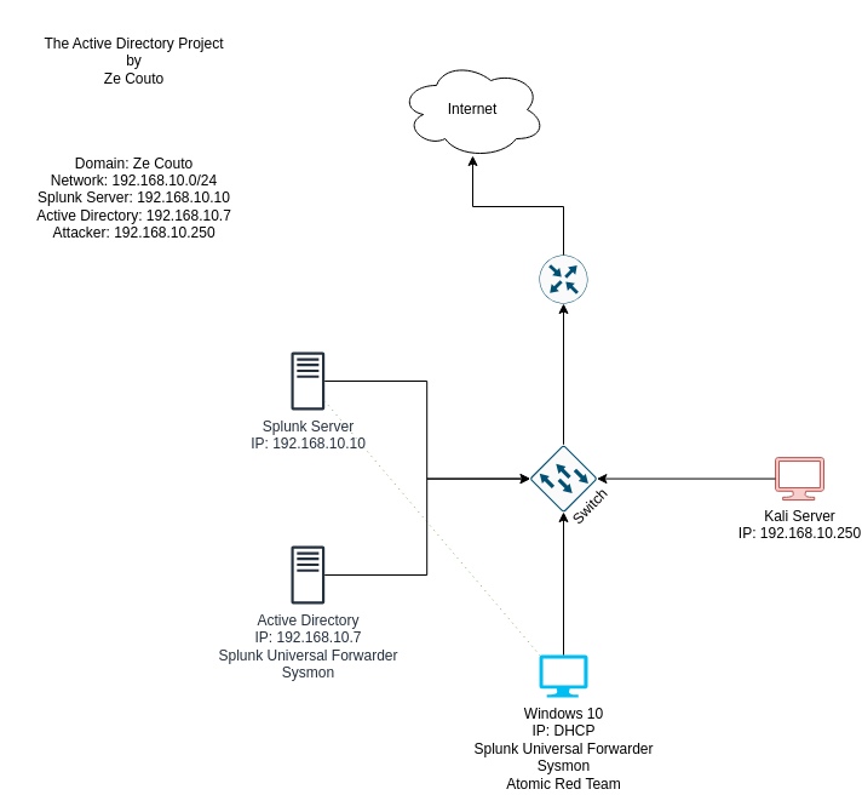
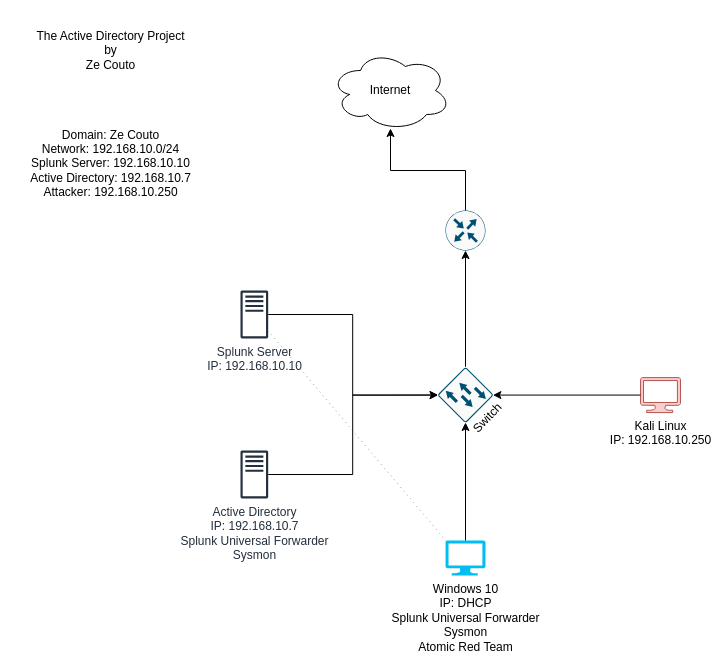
  <mxCell id="0" />
  <mxCell id="1" parent="0" />
  <mxCell id="2" value="Splunk Server&lt;div&gt;IP: 192.168.10.10&lt;/div&gt;" style="sketch=0;outlineConnect=0;fontColor=#232F3E;gradientColor=none;fillColor=#232F3D;strokeColor=none;dashed=0;verticalLabelPosition=bottom;verticalAlign=top;align=center;html=1;fontSize=12;fontStyle=0;aspect=fixed;pointerEvents=1;shape=mxgraph.aws4.traditional_server;" parent="1" vertex="1"><mxGeometry x="240" y="290" width="27.69" height="48" as="geometry" /></mxCell>
  <mxCell id="3" value="Active Directory&lt;div&gt;IP: 192.168.10.7&lt;/div&gt;&lt;div&gt;Splunk Universal Forwarder&lt;/div&gt;&lt;div&gt;Sysmon&lt;/div&gt;" style="sketch=0;outlineConnect=0;fontColor=#232F3E;gradientColor=none;fillColor=#232F3D;strokeColor=none;dashed=0;verticalLabelPosition=bottom;verticalAlign=top;align=center;html=1;fontSize=12;fontStyle=0;aspect=fixed;pointerEvents=1;shape=mxgraph.aws4.traditional_server;" parent="1" vertex="1"><mxGeometry x="240" y="450" width="27.69" height="48" as="geometry" /></mxCell>
  <mxCell id="4" style="rounded=0;orthogonalLoop=1;jettySize=auto;html=1;exitX=0.02;exitY=0.02;exitDx=0;exitDy=0;exitPerimeter=0;endArrow=none;endFill=0;startArrow=none;startFill=0;dashed=1;dashPattern=1 4;fillColor=#d5e8d4;strokeColor=#82b366;" edge="1" parent="1" source="5" target="2"><mxGeometry relative="1" as="geometry" /></mxCell>
  <mxCell id="5" value="Windows 10&lt;div&gt;IP: DHCP&lt;/div&gt;&lt;div&gt;Splunk Universal Forwarder&lt;/div&gt;&lt;div&gt;Sysmon&lt;/div&gt;&lt;div&gt;Atomic Red Team&lt;/div&gt;" style="verticalLabelPosition=bottom;html=1;verticalAlign=top;align=center;strokeColor=none;fillColor=#00BEF2;shape=mxgraph.azure.computer;pointerEvents=1;" parent="1" vertex="1"><mxGeometry x="445" y="540" width="40" height="35" as="geometry" /></mxCell>
- <mxCell id="6" value="Kali Server&lt;div&gt;IP: 192.168.10.250&lt;/div&gt;" style="verticalLabelPosition=bottom;html=1;verticalAlign=top;align=center;strokeColor=#b85450;fillColor=#f8cecc;shape=mxgraph.azure.computer;pointerEvents=1;" parent="1" vertex="1"><mxGeometry x="640" y="377.07" width="40" height="35" as="geometry" /></mxCell>
+ <mxCell id="6" value="Kali Linux&lt;div&gt;IP: 192.168.10.250&lt;/div&gt;" style="verticalLabelPosition=bottom;html=1;verticalAlign=top;align=center;strokeColor=#b85450;fillColor=#f8cecc;shape=mxgraph.azure.computer;pointerEvents=1;" parent="1" vertex="1"><mxGeometry x="640" y="377.07" width="40" height="35" as="geometry" /></mxCell>
  <mxCell id="7" value="Internet" style="ellipse;shape=cloud;whiteSpace=wrap;html=1;" parent="1" vertex="1"><mxGeometry x="330" y="50" width="120" height="80" as="geometry" /></mxCell>
  <mxCell id="8" value="" style="sketch=0;points=[[0.015,0.015,0],[0.985,0.015,0],[0.985,0.985,0],[0.015,0.985,0],[0.25,0,0],[0.5,0,0],[0.75,0,0],[1,0.25,0],[1,0.5,0],[1,0.75,0],[0.75,1,0],[0.5,1,0],[0.25,1,0],[0,0.75,0],[0,0.5,0],[0,0.25,0]];verticalLabelPosition=bottom;html=1;verticalAlign=top;aspect=fixed;align=center;pointerEvents=1;shape=mxgraph.cisco19.rect;prIcon=l2_switch;fillColor=#FAFAFA;strokeColor=#005073;rotation=45;" parent="1" vertex="1"><mxGeometry x="445" y="374.57" width="40" height="40" as="geometry" /></mxCell>
  <mxCell id="9" value="" style="sketch=0;points=[[0.5,0,0],[1,0.5,0],[0.5,1,0],[0,0.5,0],[0.145,0.145,0],[0.856,0.145,0],[0.855,0.856,0],[0.145,0.855,0]];verticalLabelPosition=bottom;html=1;verticalAlign=top;aspect=fixed;align=center;pointerEvents=1;shape=mxgraph.cisco19.rect;prIcon=router;fillColor=#FAFAFA;strokeColor=#005073;" parent="1" vertex="1"><mxGeometry x="445" y="210" width="40" height="40" as="geometry" /></mxCell>
  <mxCell id="10" style="edgeStyle=orthogonalEdgeStyle;rounded=0;orthogonalLoop=1;jettySize=auto;html=1;entryX=0.015;entryY=0.985;entryDx=0;entryDy=0;entryPerimeter=0;" edge="1" parent="1" source="2" target="8"><mxGeometry relative="1" as="geometry" /></mxCell>
  <mxCell id="11" style="edgeStyle=orthogonalEdgeStyle;rounded=0;orthogonalLoop=1;jettySize=auto;html=1;entryX=0.015;entryY=0.985;entryDx=0;entryDy=0;entryPerimeter=0;" edge="1" parent="1" source="3" target="8"><mxGeometry relative="1" as="geometry" /></mxCell>
  <mxCell id="12" style="rounded=0;orthogonalLoop=1;jettySize=auto;html=1;entryX=0.985;entryY=0.985;entryDx=0;entryDy=0;entryPerimeter=0;" edge="1" parent="1" source="5" target="8"><mxGeometry relative="1" as="geometry" /></mxCell>
  <mxCell id="13" style="edgeStyle=orthogonalEdgeStyle;rounded=0;orthogonalLoop=1;jettySize=auto;html=1;entryX=0.5;entryY=1;entryDx=0;entryDy=0;entryPerimeter=0;" edge="1" parent="1" source="8" target="9"><mxGeometry relative="1" as="geometry" /></mxCell>
  <mxCell id="14" style="edgeStyle=orthogonalEdgeStyle;rounded=0;orthogonalLoop=1;jettySize=auto;html=1;exitX=0.5;exitY=0;exitDx=0;exitDy=0;exitPerimeter=0;entryX=0.5;entryY=0.975;entryDx=0;entryDy=0;entryPerimeter=0;" edge="1" parent="1" source="9" target="7"><mxGeometry relative="1" as="geometry" /></mxCell>
  <mxCell id="15" style="edgeStyle=orthogonalEdgeStyle;rounded=0;orthogonalLoop=1;jettySize=auto;html=1;entryX=0.985;entryY=0.015;entryDx=0;entryDy=0;entryPerimeter=0;" edge="1" parent="1" source="6" target="8"><mxGeometry relative="1" as="geometry" /></mxCell>
  <mxCell id="16" value="The Active Directory Project&lt;div&gt;by&lt;/div&gt;&lt;div&gt;Ze Couto&lt;/div&gt;" style="text;html=1;align=center;verticalAlign=middle;resizable=0;points=[];autosize=1;strokeColor=none;fillColor=none;" vertex="1" parent="1"><mxGeometry x="25" y="20" width="170" height="60" as="geometry" /></mxCell>
  <mxCell id="17" value="Domain: Ze Couto&lt;div&gt;Network: 192.168.10.0/24&lt;/div&gt;&lt;div&gt;Splunk Server: 192.168.10.10&lt;/div&gt;&lt;div&gt;Active Directory: 192.168.10.7&lt;/div&gt;&lt;div&gt;Attacker: 192.168.10.250&lt;/div&gt;" style="text;html=1;align=center;verticalAlign=middle;resizable=0;points=[];autosize=1;strokeColor=none;fillColor=none;" vertex="1" parent="1"><mxGeometry x="20" y="118" width="180" height="90" as="geometry" /></mxCell>
  <mxCell id="18" value="Switch" style="text;html=1;align=center;verticalAlign=middle;resizable=0;points=[];autosize=1;strokeColor=none;fillColor=none;rotation=-46;" vertex="1" parent="1"><mxGeometry x="457" y="403" width="60" height="30" as="geometry" /></mxCell>
